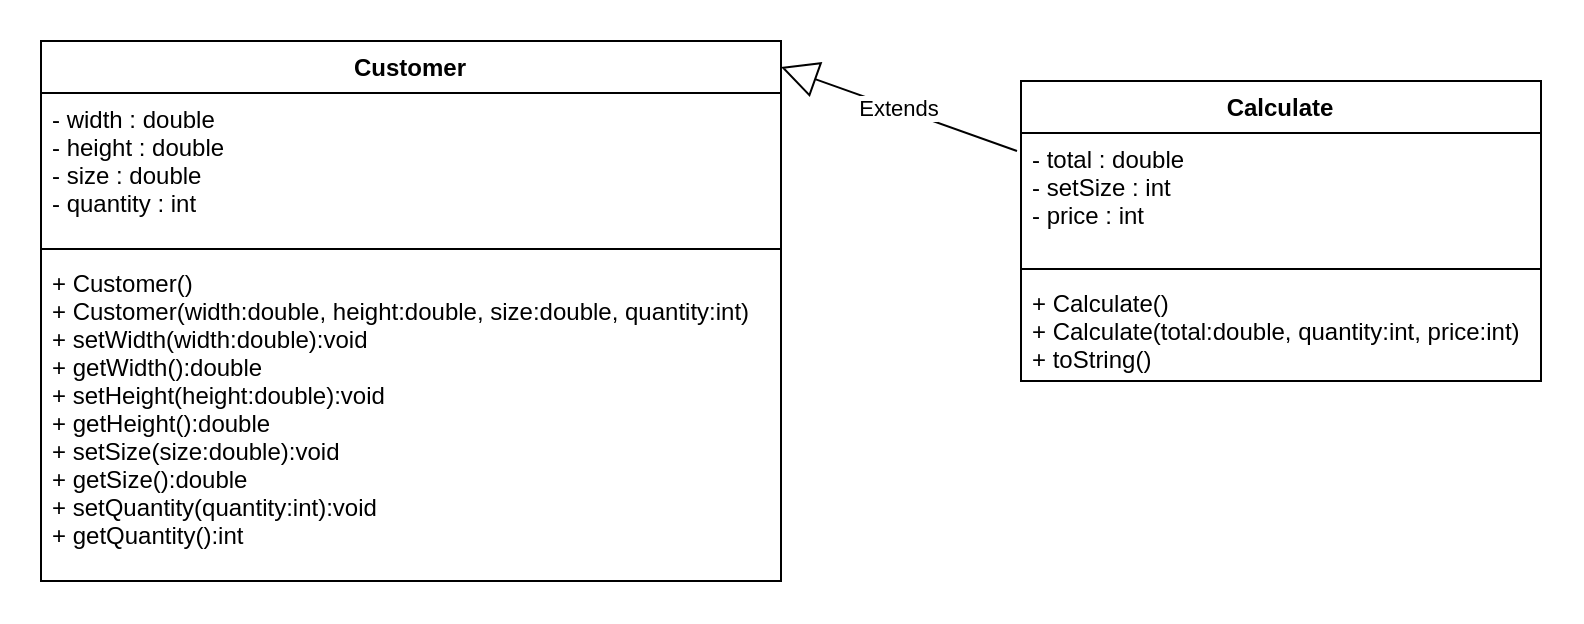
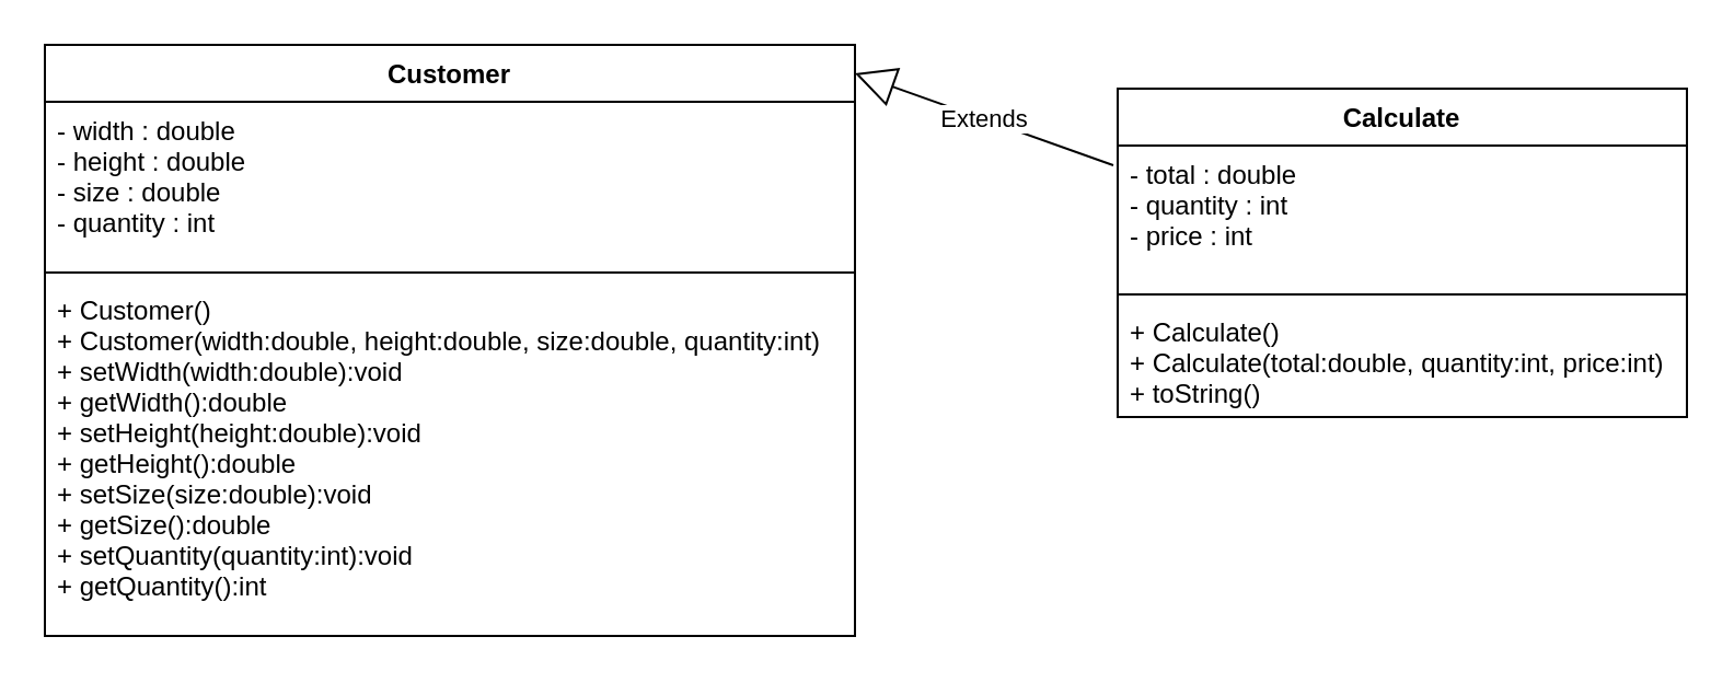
  <mxCell id="0" />
  <mxCell id="1" parent="0" />
  <mxCell id="2" value="Calculate" style="swimlane;fontStyle=1;align=center;verticalAlign=top;childLayout=stackLayout;horizontal=1;startSize=26;horizontalStack=0;resizeParent=1;resizeParentMax=0;resizeLast=0;collapsible=1;marginBottom=0;" vertex="1" parent="1"><mxGeometry x="510" y="40" width="260" height="150" as="geometry" /></mxCell>
- <mxCell id="3" value="- total : double&#10;- setSize : int&#10;- price : int&#10; " style="text;strokeColor=none;fillColor=none;align=left;verticalAlign=top;spacingLeft=4;spacingRight=4;overflow=hidden;rotatable=0;points=[[0,0.5],[1,0.5]];portConstraint=eastwest;" vertex="1" parent="2"><mxGeometry y="26" width="260" height="64" as="geometry" /></mxCell>
+ <mxCell id="3" value="- total : double&#10;- quantity : int&#10;- price : int&#10; " style="text;strokeColor=none;fillColor=none;align=left;verticalAlign=top;spacingLeft=4;spacingRight=4;overflow=hidden;rotatable=0;points=[[0,0.5],[1,0.5]];portConstraint=eastwest;" vertex="1" parent="2"><mxGeometry y="26" width="260" height="64" as="geometry" /></mxCell>
  <mxCell id="4" value="" style="line;strokeWidth=1;fillColor=none;align=left;verticalAlign=middle;spacingTop=-1;spacingLeft=3;spacingRight=3;rotatable=0;labelPosition=right;points=[];portConstraint=eastwest;" vertex="1" parent="2"><mxGeometry y="90" width="260" height="8" as="geometry" /></mxCell>
  <mxCell id="5" value="+ Calculate()&#10;+ Calculate(total:double, quantity:int, price:int)&#10;+ toString()&#10;" style="text;strokeColor=none;fillColor=none;align=left;verticalAlign=top;spacingLeft=4;spacingRight=4;overflow=hidden;rotatable=0;points=[[0,0.5],[1,0.5]];portConstraint=eastwest;" vertex="1" parent="2"><mxGeometry y="98" width="260" height="52" as="geometry" /></mxCell>
  <mxCell id="6" value="Customer" style="swimlane;fontStyle=1;align=center;verticalAlign=top;childLayout=stackLayout;horizontal=1;startSize=26;horizontalStack=0;resizeParent=1;resizeParentMax=0;resizeLast=0;collapsible=1;marginBottom=0;" vertex="1" parent="1"><mxGeometry x="20" y="20" width="370" height="270" as="geometry" /></mxCell>
  <mxCell id="7" value="- width : double&#10;- height : double&#10;- size : double&#10;- quantity : int" style="text;strokeColor=none;fillColor=none;align=left;verticalAlign=top;spacingLeft=4;spacingRight=4;overflow=hidden;rotatable=0;points=[[0,0.5],[1,0.5]];portConstraint=eastwest;" vertex="1" parent="6"><mxGeometry y="26" width="370" height="74" as="geometry" /></mxCell>
  <mxCell id="8" value="" style="line;strokeWidth=1;fillColor=none;align=left;verticalAlign=middle;spacingTop=-1;spacingLeft=3;spacingRight=3;rotatable=0;labelPosition=right;points=[];portConstraint=eastwest;" vertex="1" parent="6"><mxGeometry y="100" width="370" height="8" as="geometry" /></mxCell>
  <mxCell id="9" value="+ Customer()&#10;+ Customer(width:double, height:double, size:double, quantity:int)&#10;+ setWidth(width:double):void&#10;+ getWidth():double&#10;+ setHeight(height:double):void&#10;+ getHeight():double&#10;+ setSize(size:double):void&#10;+ getSize():double&#10;+ setQuantity(quantity:int):void&#10;+ getQuantity():int&#10;" style="text;strokeColor=none;fillColor=none;align=left;verticalAlign=top;spacingLeft=4;spacingRight=4;overflow=hidden;rotatable=0;points=[[0,0.5],[1,0.5]];portConstraint=eastwest;" vertex="1" parent="6"><mxGeometry y="108" width="370" height="162" as="geometry" /></mxCell>
  <mxCell id="10" value="Extends" style="endArrow=block;endSize=16;endFill=0;html=1;" edge="1" parent="1"><mxGeometry width="160" relative="1" as="geometry"><mxPoint x="508" y="75" as="sourcePoint" /><mxPoint x="390" y="33" as="targetPoint" /></mxGeometry></mxCell>
